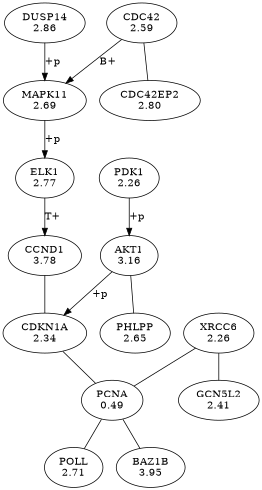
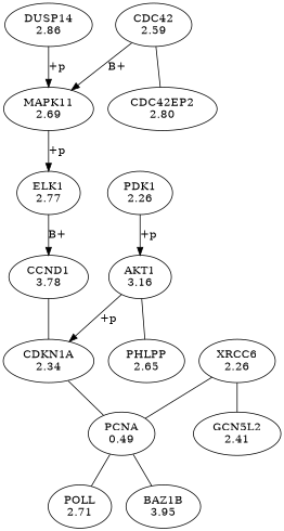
  digraph {
    edge [arrowhead=none]
    n1 [label="POLL\n2.71"]
    n2 [label="PCNA\n0.49"]
    n3 [label="BAZ1B\n3.95"]
    n4 [label="CDKN1A\n2.34"]
    n5 [label="CCND1\n3.78"]
    n6 [label="AKT1\n3.16"]
    n7 [label="PHLPP\n2.65"]
    n8 [label="ELK1\n2.77"]
    n9 [label="MAPK11\n2.69"]
    n10 [label="DUSP14\n2.86"]
    n11 [label="CDC42\n2.59"]
    n12 [label="CDC42EP2\n2.80"]
    n13 [label="PDK1\n2.26"]
    n14 [label="XRCC6\n2.26"]
    n15 [label="GCN5L2\n2.41"]
    n2 -> n1
    n2 -> n3
    n4 -> n2
    n5 -> n4
    n6 -> n4 [label="+p" arrowhead=""]
    n6 -> n7
-   n8 -> n5 [label="T+" arrowhead=""]
+   n8 -> n5 [label="B+" arrowhead=""]
    n9 -> n8 [label="+p" arrowhead=""]
    n10 -> n9 [label="+p" arrowhead=""]
    n11 -> n9 [label="B+" arrowhead=""]
    n11 -> n12
    n13 -> n6 [label="+p" arrowhead=""]
    n14 -> n2
    n14 -> n15
  }
